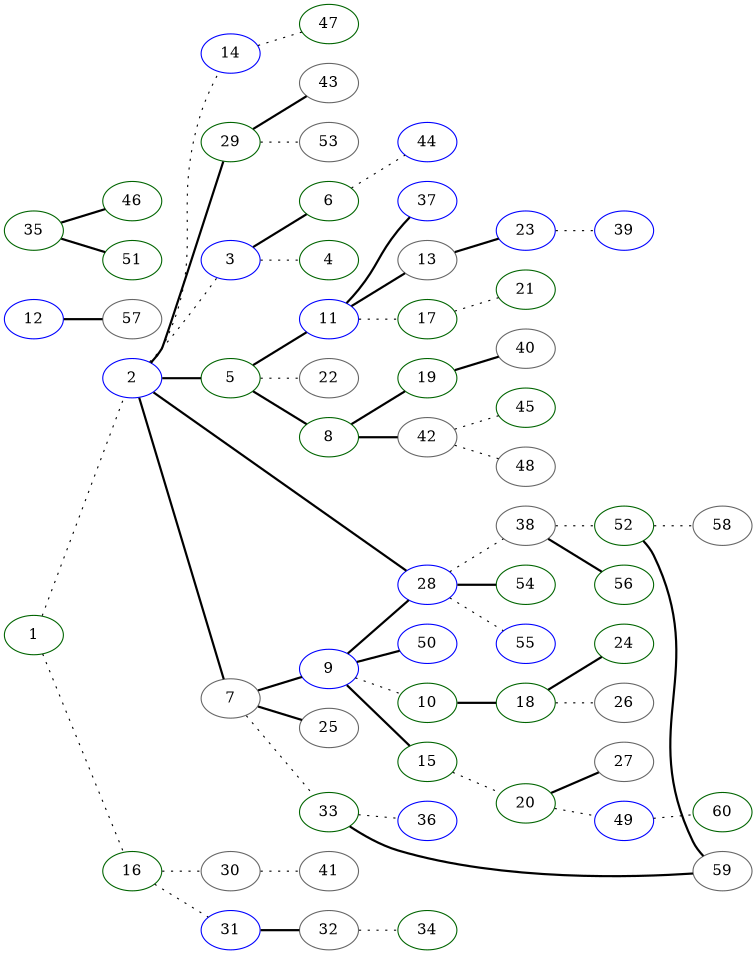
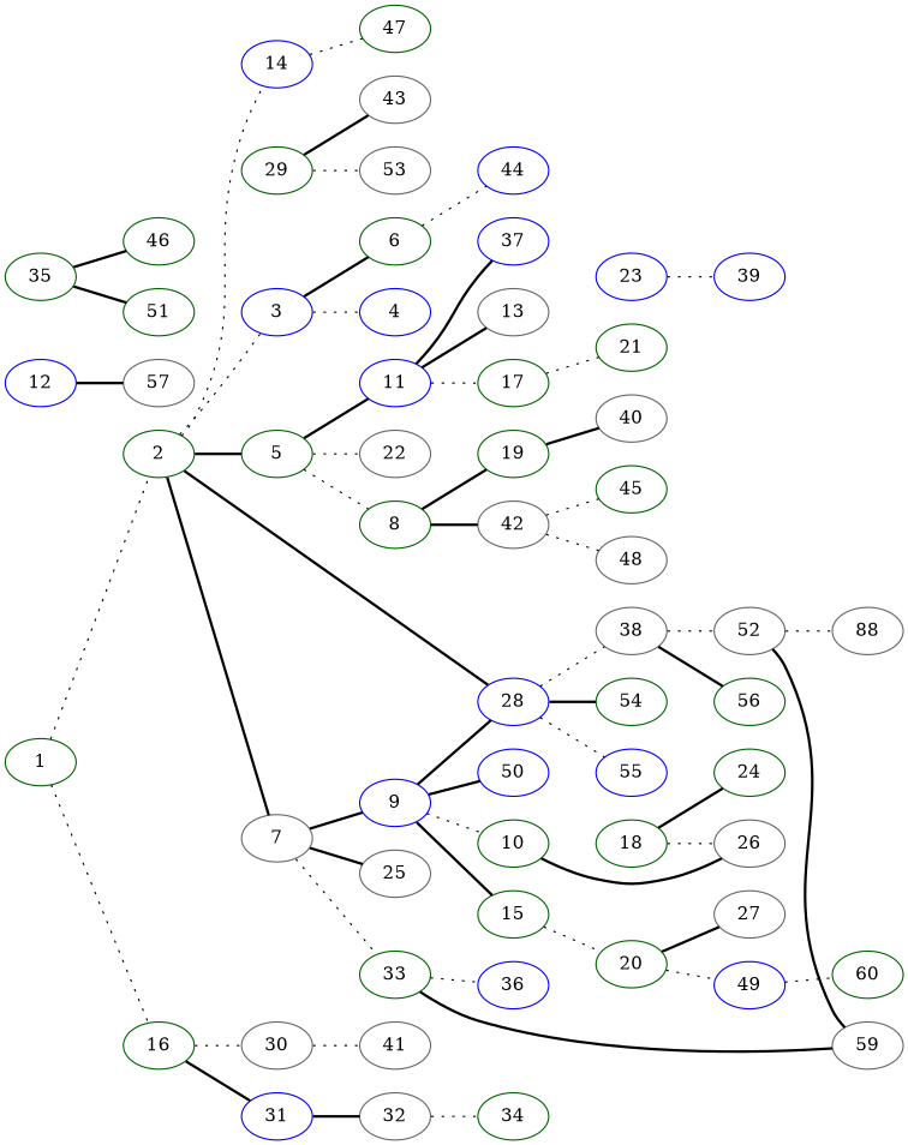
  graph {
    rankdir=LR
    node [color=darkgreen]
    edge [style=bold]
-   2 [color=blue]
+   2
    1
    16
    3 [color=blue]
    5
    7 [color=gray40]
    14 [color=blue]
    28 [color=blue]
    29
    12 [color=blue]
    57 [color=gray40]
    30 [color=gray40]
    31 [color=blue]
-   4
+   4 [color=blue]
    6
    8
    11 [color=blue]
    22 [color=gray40]
    9 [color=blue]
    25 [color=gray40]
    33
    47
    38 [color=gray40]
    54
    55 [color=blue]
    43 [color=gray40]
    53 [color=gray40]
    35
    46
    51
    41 [color=gray40]
    32 [color=gray40]
    44 [color=blue]
    19
    42 [color=gray40]
    13 [color=gray40]
    17
    37 [color=blue]
    10
    15
    50 [color=blue]
    36 [color=blue]
    59 [color=gray40]
-   52
+   52 [color=gray40]
    56
    40 [color=gray40]
    45
    48 [color=gray40]
    23 [color=blue]
    21
    18
    20
    24
    26 [color=gray40]
    27 [color=gray40]
    49 [color=blue]
    39 [color=blue]
    60
    34
-   58 [color=gray40]
+   58 [color=gray40 label=88]
    2 -- 3 [style=dotted]
    2 -- 5
    2 -- 7
    2 -- 14 [style=dotted]
    2 -- 28
-   2 -- 29
    1 -- 2 [style=dotted]
    1 -- 16 [style=dotted]
    16 -- 30 [style=dotted]
-   16 -- 31 [style=dotted]
+   16 -- 31
    3 -- 4 [style=dotted]
    3 -- 6
-   5 -- 8
+   5 -- 8 [style=dotted]
    5 -- 11
    5 -- 22 [style=dotted]
    7 -- 9
    7 -- 25
    7 -- 33 [style=dotted]
    14 -- 47 [style=dotted]
    28 -- 38 [style=dotted]
    28 -- 54
    28 -- 55 [style=dotted]
    29 -- 43
    29 -- 53 [style=dotted]
    12 -- 57
    30 -- 41 [style=dotted]
    31 -- 32
    6 -- 44 [style=dotted]
    8 -- 19
    8 -- 42
    11 -- 13
    11 -- 17 [style=dotted]
    11 -- 37
    9 -- 28
    9 -- 10 [style=dotted]
    9 -- 15
    9 -- 50
    33 -- 36 [style=dotted]
    33 -- 59
    38 -- 52 [style=dotted]
    38 -- 56
    35 -- 46
    35 -- 51
    32 -- 34 [style=dotted]
    19 -- 40
    42 -- 45 [style=dotted]
    42 -- 48 [style=dotted]
-   13 -- 23
    17 -- 21 [style=dotted]
-   10 -- 18
+   10 -- 26
    15 -- 20 [style=dotted]
    52 -- 59
    52 -- 58 [style=dotted]
    23 -- 39 [style=dotted]
    18 -- 24
    18 -- 26 [style=dotted]
    20 -- 27
    20 -- 49 [style=dotted]
    49 -- 60 [style=dotted]
  }
